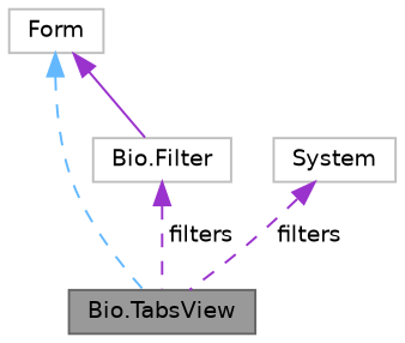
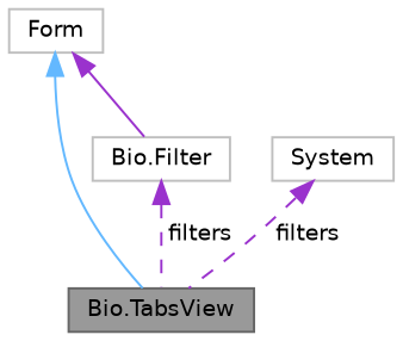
  digraph {
    node [color=grey75 fillcolor=white fontname=Helvetica fontsize=10 shape=box style=filled]
    edge [color=darkorchid3 dir=back fontname=Helvetica fontsize=10 labelfontname=Helvetica labelfontsize=10 style=solid]
    n1 [color=gray40 fillcolor=grey60 fontcolor=black height=0.2 label="Bio.TabsView" width=0.4]
    n2 [height=0.2 label=Form width=0.4]
    n3 [height=0.2 label="Bio.Filter" width=0.4]
    n4 [height=0.2 label=System width=0.4]
-   n2 -> n1 [color=steelblue1 style=dashed]
+   n2 -> n1 [color=steelblue1]
    n2 -> n3
    n3 -> n1 [label=" filters" style=dashed]
    n4 -> n1 [label=" filters" style=dashed]
  }
